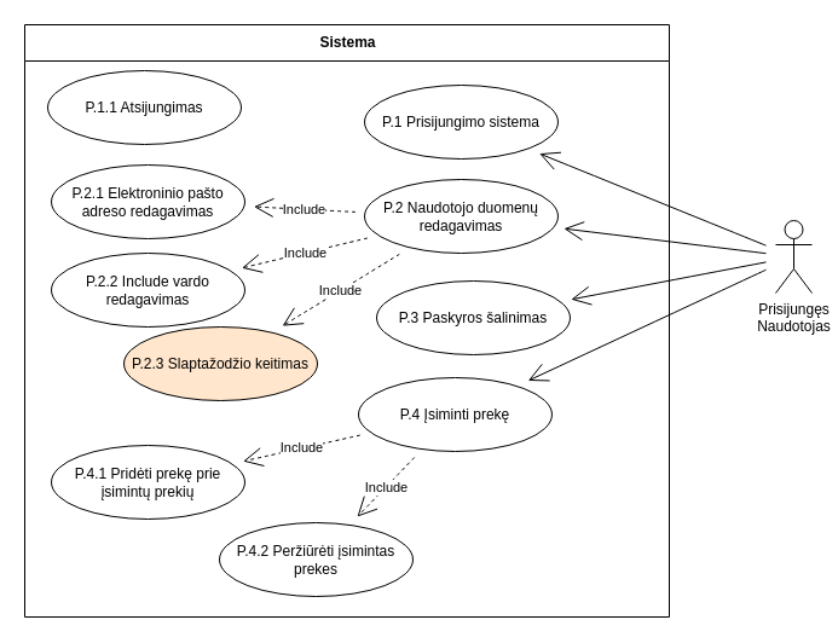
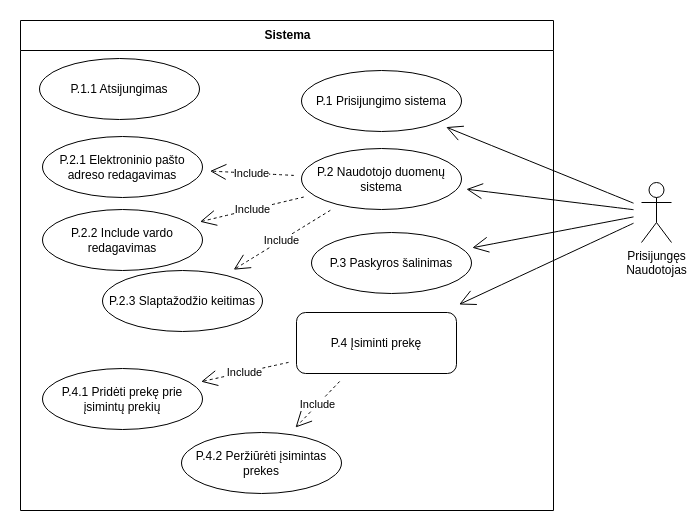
  <mxCell id="0" />
  <mxCell id="1" parent="0" />
  <mxCell id="2" value="Sistema" style="swimlane;fontStyle=1;align=center;horizontal=1;startSize=30;collapsible=0;html=1;" parent="1" vertex="1"><mxGeometry x="20" y="20" width="533" height="490" as="geometry" /></mxCell>
  <mxCell id="3" value="P.1 Prisijungimo sistema" style="ellipse;whiteSpace=wrap;html=1;" parent="2" vertex="1"><mxGeometry x="281" y="50" width="160" height="61" as="geometry" /></mxCell>
  <mxCell id="4" value="P.1.1 Atsijungimas" style="ellipse;whiteSpace=wrap;html=1;" parent="2" vertex="1"><mxGeometry x="19" y="38" width="160" height="61" as="geometry" /></mxCell>
  <mxCell id="5" value="Include" style="edgeStyle=none;curved=1;rounded=0;orthogonalLoop=1;jettySize=auto;html=1;dashed=1;endArrow=open;startSize=14;endSize=14;sourcePerimeterSpacing=8;targetPerimeterSpacing=8;" parent="2" source="8" target="13" edge="1"><mxGeometry relative="1" as="geometry" /></mxCell>
  <mxCell id="6" value="Include" style="edgeStyle=none;curved=1;rounded=0;orthogonalLoop=1;jettySize=auto;html=1;dashed=1;endArrow=open;startSize=14;endSize=14;sourcePerimeterSpacing=8;targetPerimeterSpacing=8;" parent="2" source="8" target="14" edge="1"><mxGeometry relative="1" as="geometry" /></mxCell>
  <mxCell id="7" value="Include" style="edgeStyle=none;curved=1;rounded=0;orthogonalLoop=1;jettySize=auto;html=1;dashed=1;endArrow=open;startSize=14;endSize=14;sourcePerimeterSpacing=8;targetPerimeterSpacing=8;" parent="2" source="8" target="15" edge="1"><mxGeometry relative="1" as="geometry" /></mxCell>
- <mxCell id="8" value="P.2 Naudotojo duomenų redagavimas" style="ellipse;whiteSpace=wrap;html=1;" parent="2" vertex="1"><mxGeometry x="281" y="128" width="160" height="61" as="geometry" /></mxCell>
+ <mxCell id="8" value="P.2 Naudotojo duomenų sistema" style="ellipse;whiteSpace=wrap;html=1;" parent="2" vertex="1"><mxGeometry x="281" y="128" width="160" height="61" as="geometry" /></mxCell>
  <mxCell id="9" value="P.3 Paskyros šalinimas" style="ellipse;whiteSpace=wrap;html=1;" parent="2" vertex="1"><mxGeometry x="291" y="212" width="160" height="61" as="geometry" /></mxCell>
  <mxCell id="10" value="Include" style="edgeStyle=none;curved=1;rounded=0;orthogonalLoop=1;jettySize=auto;html=1;dashed=1;endArrow=open;startSize=14;endSize=14;sourcePerimeterSpacing=8;targetPerimeterSpacing=8;" parent="2" source="12" target="16" edge="1"><mxGeometry relative="1" as="geometry" /></mxCell>
  <mxCell id="11" value="Include" style="edgeStyle=none;curved=1;rounded=0;orthogonalLoop=1;jettySize=auto;html=1;dashed=1;endArrow=open;startSize=14;endSize=14;sourcePerimeterSpacing=8;targetPerimeterSpacing=8;" parent="2" source="12" target="17" edge="1"><mxGeometry relative="1" as="geometry" /></mxCell>
- <mxCell id="12" value="P.4 Įsiminti prekę" style="ellipse;whiteSpace=wrap;html=1;" parent="2" vertex="1"><mxGeometry x="276" y="292" width="160" height="61" as="geometry" /></mxCell>
+ <mxCell id="12" value="P.4 Įsiminti prekę" style="whiteSpace=wrap;html=1;rounded=1;" parent="2" vertex="1"><mxGeometry x="276" y="292" width="160" height="61" as="geometry" /></mxCell>
  <mxCell id="13" value="P.2.1 Elektroninio pašto adreso redagavimas" style="ellipse;whiteSpace=wrap;html=1;" parent="2" vertex="1"><mxGeometry x="22" y="116" width="160" height="61" as="geometry" /></mxCell>
  <mxCell id="14" value="P.2.2 Include vardo redagavimas" style="ellipse;whiteSpace=wrap;html=1;" parent="2" vertex="1"><mxGeometry x="22" y="189" width="160" height="61" as="geometry" /></mxCell>
- <mxCell id="15" value="P.2.3 Slaptažodžio keitimas" style="ellipse;whiteSpace=wrap;html=1;fillColor=#ffe6cc;" parent="2" vertex="1"><mxGeometry x="82" y="250" width="160" height="61" as="geometry" /></mxCell>
+ <mxCell id="15" value="P.2.3 Slaptažodžio keitimas" style="ellipse;whiteSpace=wrap;html=1;" parent="2" vertex="1"><mxGeometry x="82" y="250" width="160" height="61" as="geometry" /></mxCell>
  <mxCell id="16" value="P.4.1 Pridėti prekę prie įsimintų prekių" style="ellipse;whiteSpace=wrap;html=1;" parent="2" vertex="1"><mxGeometry x="22" y="348" width="160" height="61" as="geometry" /></mxCell>
  <mxCell id="17" value="P.4.2 Peržiūrėti įsimintas prekes" style="ellipse;whiteSpace=wrap;html=1;" parent="2" vertex="1"><mxGeometry x="161" y="412" width="160" height="61" as="geometry" /></mxCell>
  <mxCell id="18" style="edgeStyle=none;curved=1;rounded=0;orthogonalLoop=1;jettySize=auto;html=1;endArrow=open;startSize=14;endSize=14;sourcePerimeterSpacing=8;targetPerimeterSpacing=8;" parent="1" source="22" target="3" edge="1"><mxGeometry relative="1" as="geometry" /></mxCell>
  <mxCell id="19" style="edgeStyle=none;curved=1;rounded=0;orthogonalLoop=1;jettySize=auto;html=1;endArrow=open;startSize=14;endSize=14;sourcePerimeterSpacing=8;targetPerimeterSpacing=8;" parent="1" source="22" target="8" edge="1"><mxGeometry relative="1" as="geometry" /></mxCell>
  <mxCell id="20" style="edgeStyle=none;curved=1;rounded=0;orthogonalLoop=1;jettySize=auto;html=1;endArrow=open;startSize=14;endSize=14;sourcePerimeterSpacing=8;targetPerimeterSpacing=8;" parent="1" source="22" target="9" edge="1"><mxGeometry relative="1" as="geometry" /></mxCell>
  <mxCell id="21" style="edgeStyle=none;curved=1;rounded=0;orthogonalLoop=1;jettySize=auto;html=1;endArrow=open;startSize=14;endSize=14;sourcePerimeterSpacing=8;targetPerimeterSpacing=8;" parent="1" source="22" target="12" edge="1"><mxGeometry relative="1" as="geometry" /></mxCell>
  <mxCell id="22" value="Prisijungęs &lt;br&gt;Naudotojas" style="shape=umlActor;html=1;verticalLabelPosition=bottom;verticalAlign=top;align=center;" parent="1" vertex="1"><mxGeometry x="641" y="182" width="30" height="60" as="geometry" /></mxCell>
